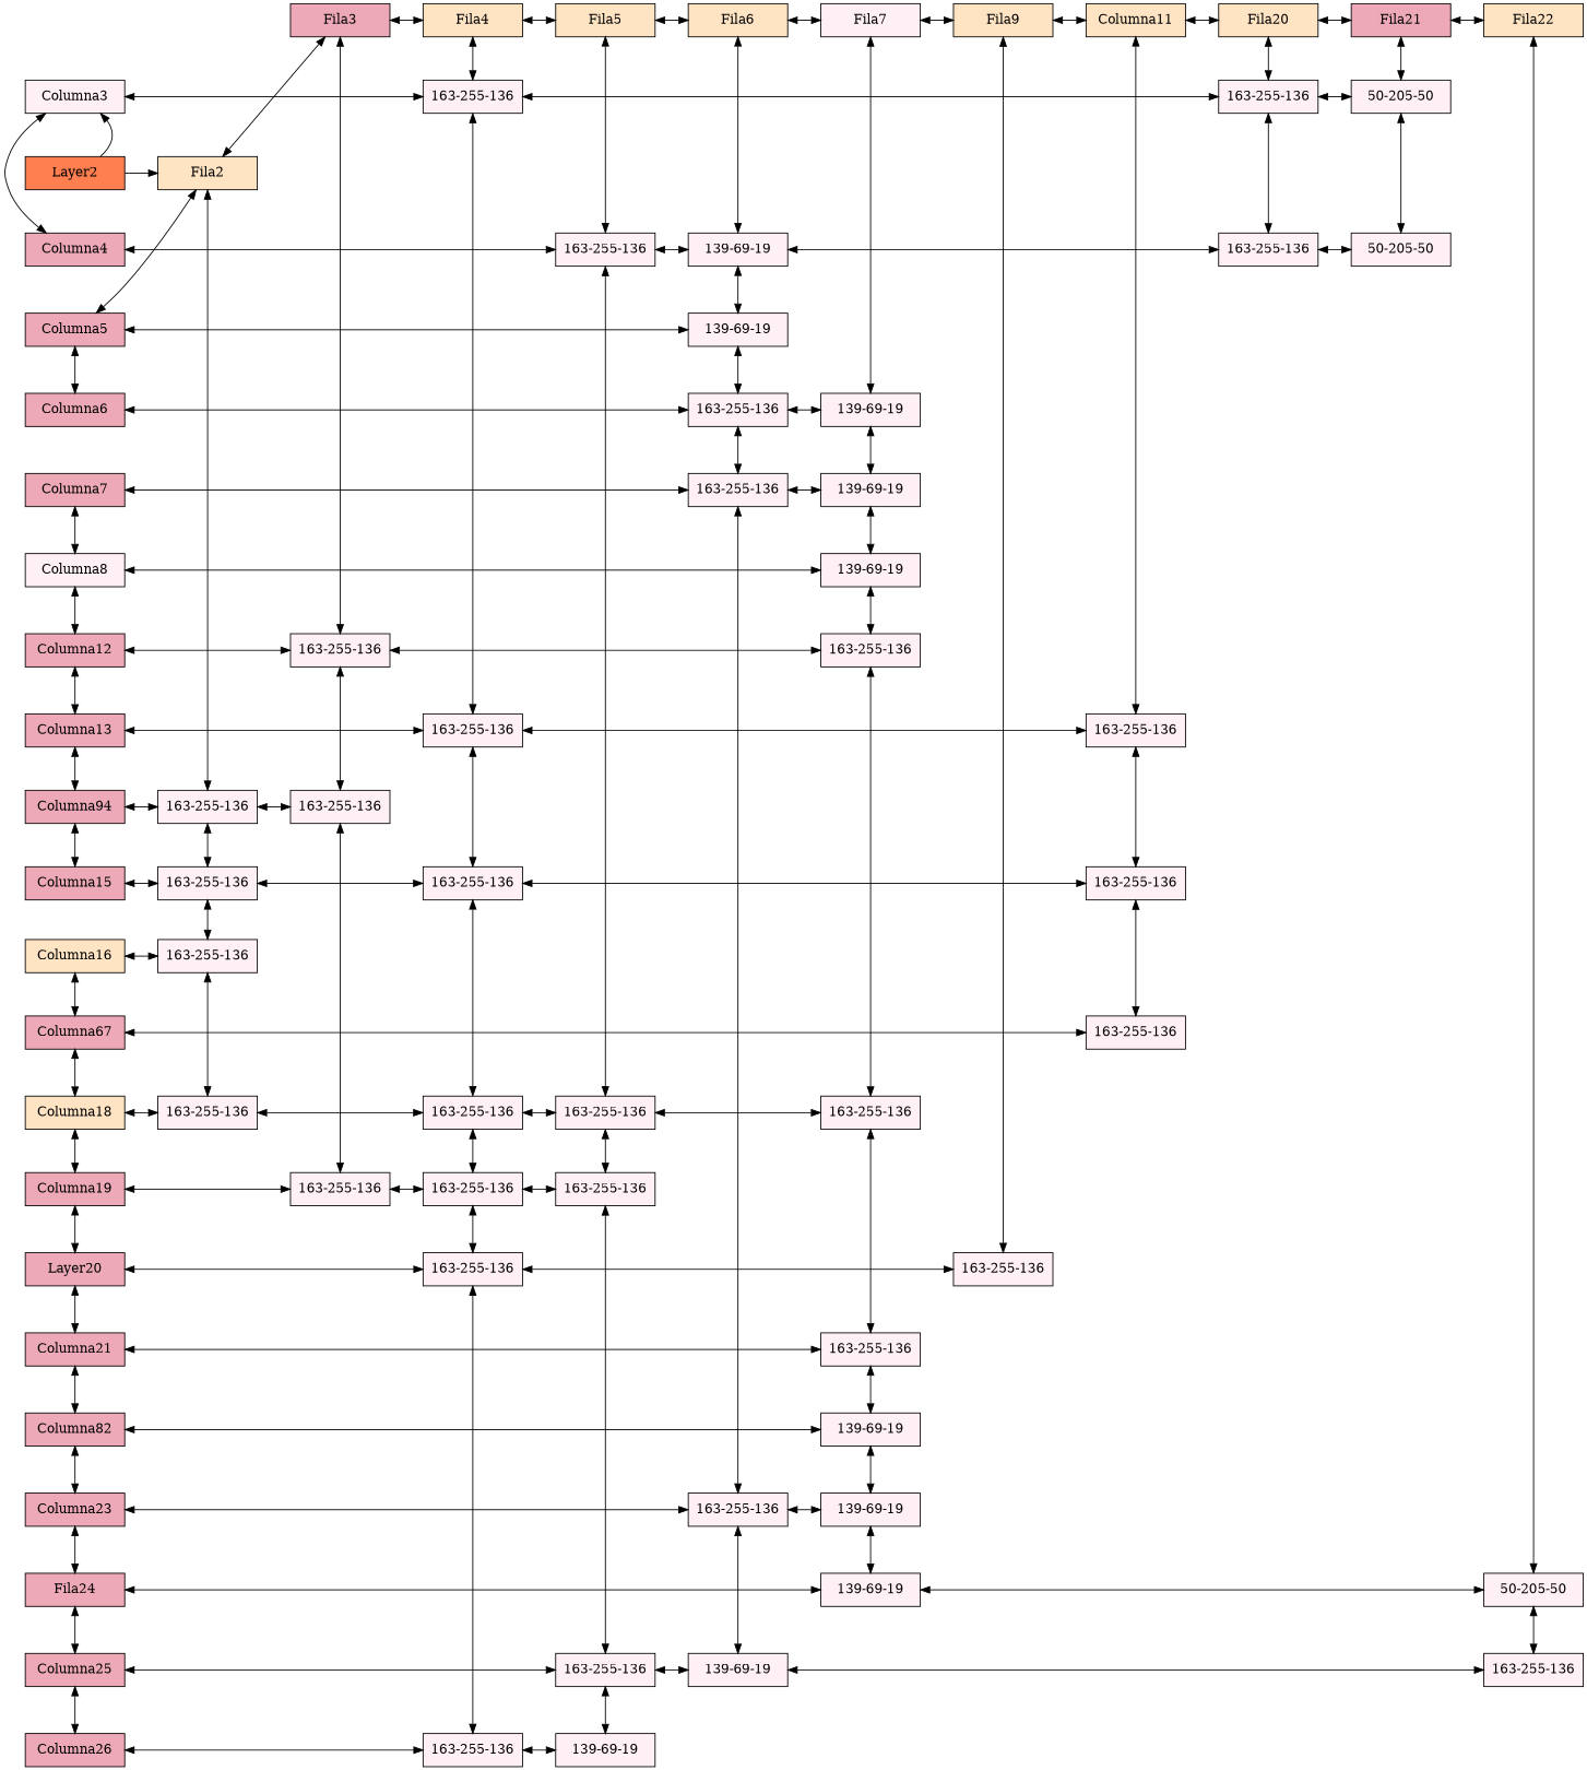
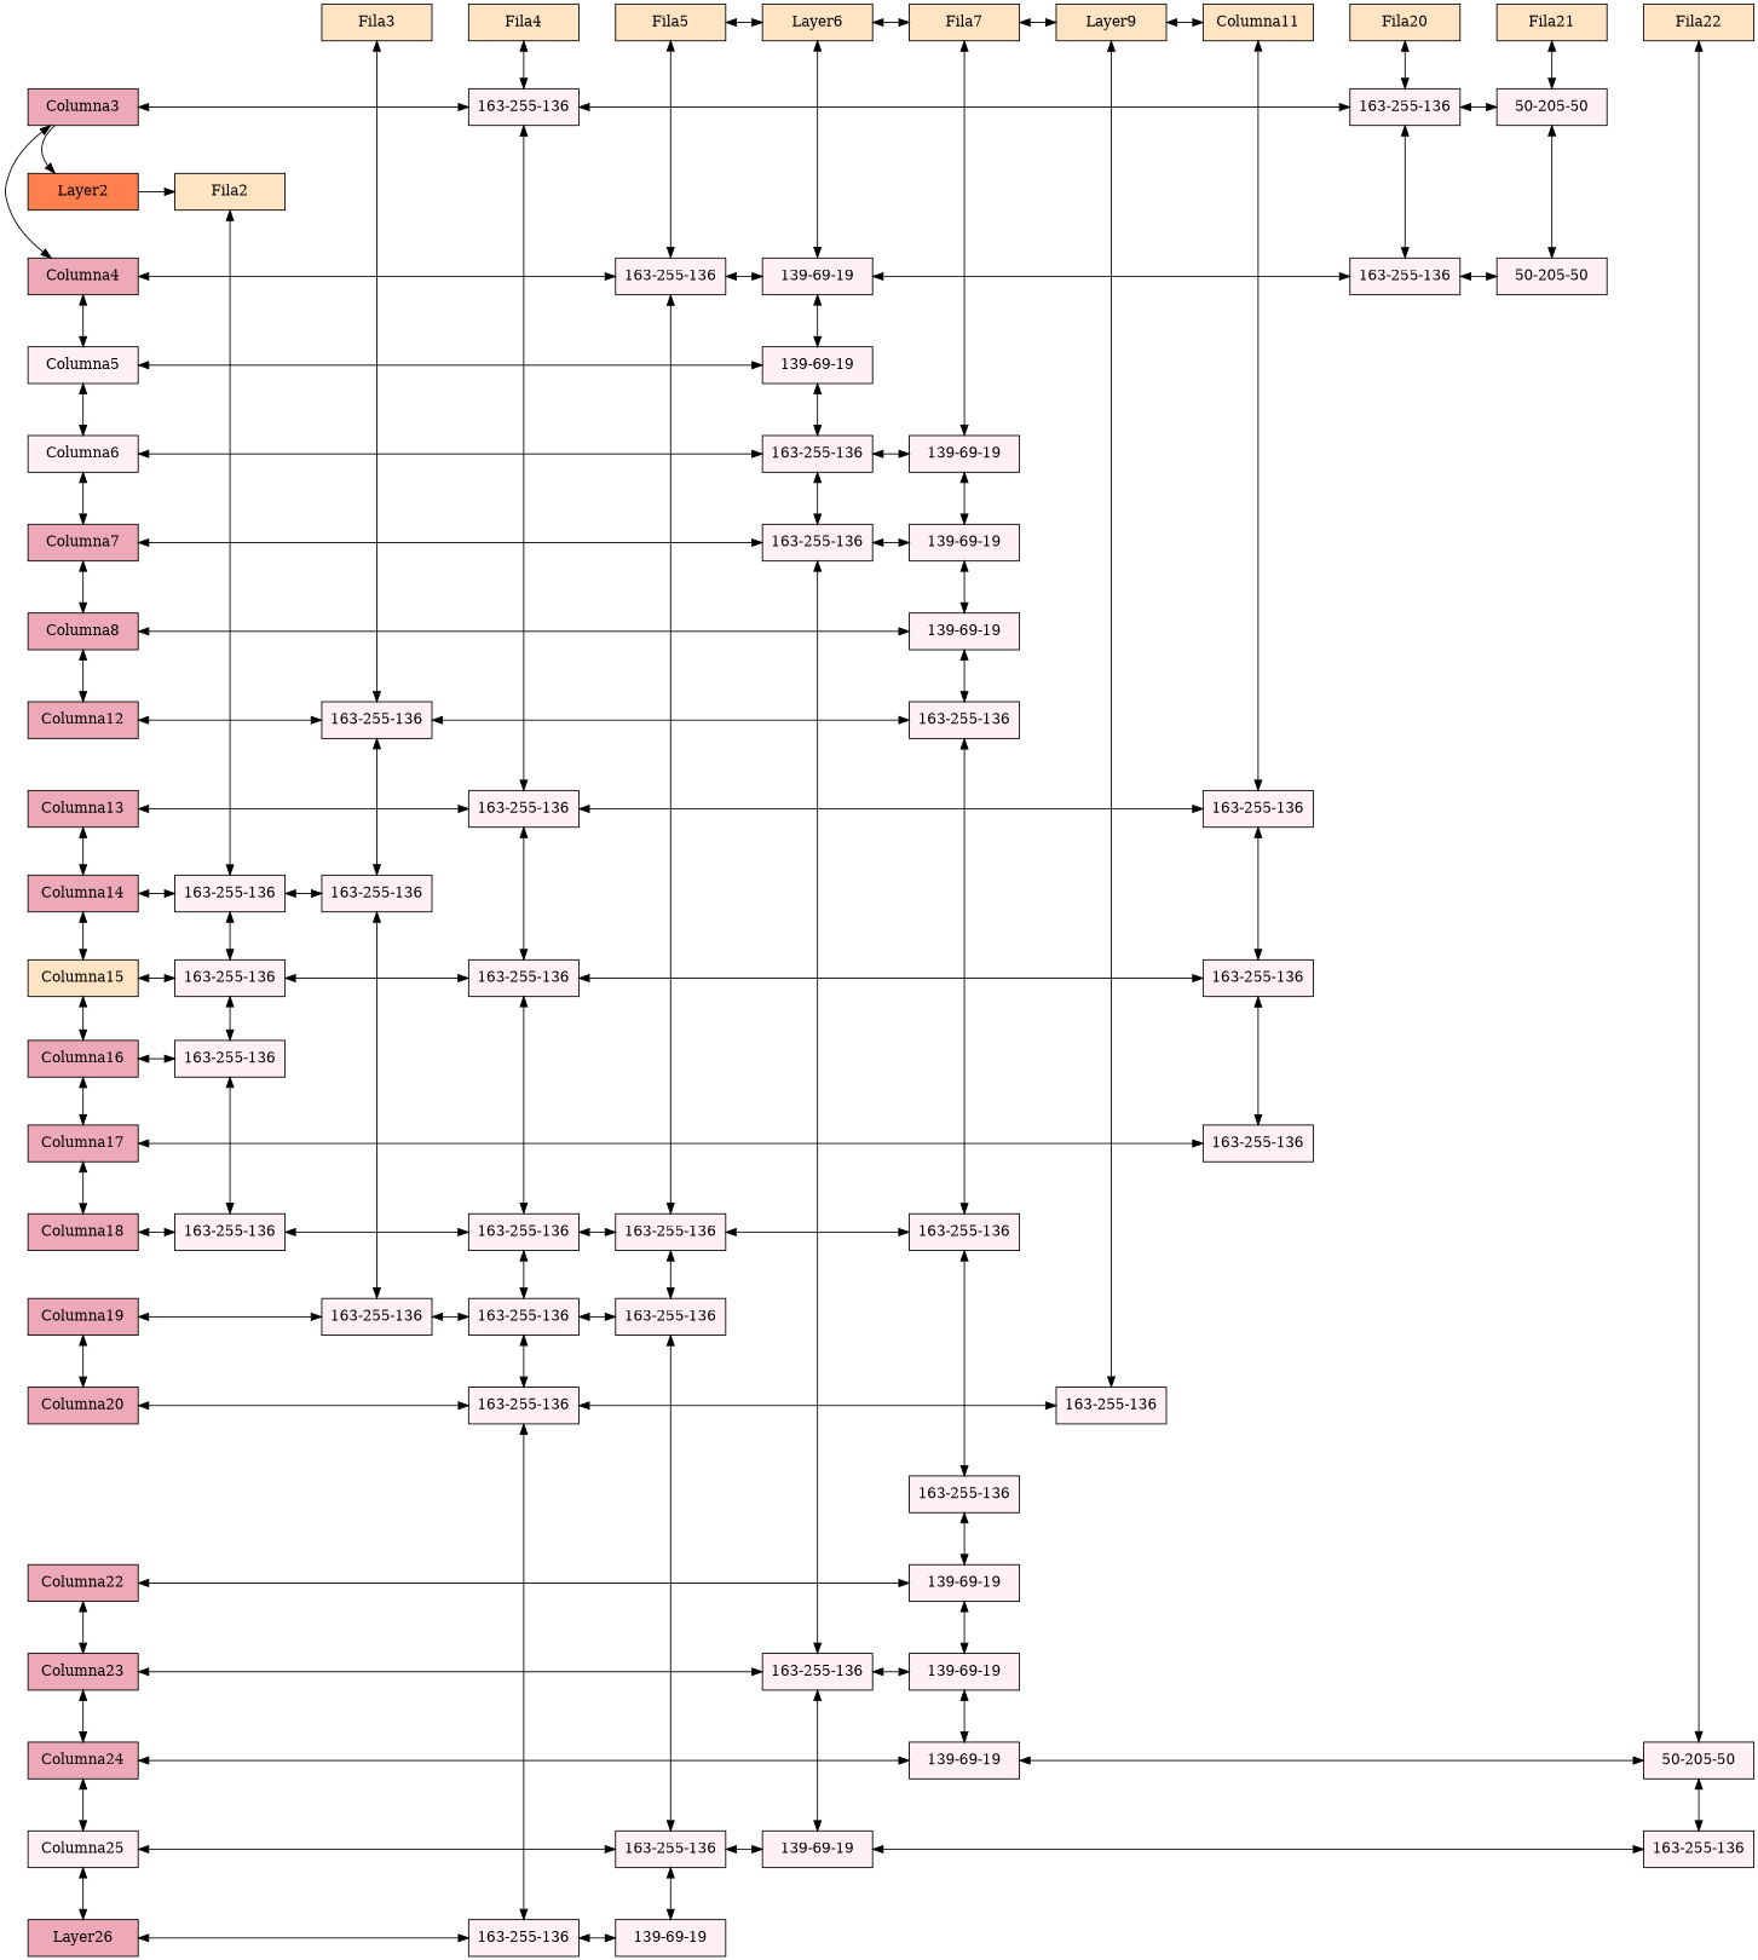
  digraph {
    nodesep=0.6
    rankdir=LR
    ranksep=0.5
    node [fillcolor=lavenderblush1 group=0 shape=box style=filled]
    edge [dir=both]
    n1 [fillcolor=coral label=Layer2 width=1.5]
-   n2 [group=4 label=Columna3 width=1.5]
+   n2 [fillcolor=pink2 group=4 label=Columna3 width=1.5]
    n3 [fillcolor=pink2 group=5 label=Columna4 width=1.5]
-   n4 [fillcolor=pink2 group=6 label=Columna5 width=1.5]
-   n5 [fillcolor=pink2 group=7 label=Columna6 width=1.5]
+   n4 [group=6 label=Columna5 width=1.5]
+   n5 [group=7 label=Columna6 width=1.5]
    n6 [fillcolor=pink2 group=8 label=Columna7 width=1.5]
-   n7 [group=9 label=Columna8 width=1.5]
+   n7 [fillcolor=pink2 group=9 label=Columna8 width=1.5]
    n8 [fillcolor=pink2 group=13 label=Columna12 width=1.5]
    n9 [fillcolor=pink2 group=14 label=Columna13 width=1.5]
-   n10 [fillcolor=pink2 group=15 label=Columna94 width=1.5]
-   n11 [fillcolor=pink2 group=16 label=Columna15 width=1.5]
-   n12 [fillcolor=bisque1 group=17 label=Columna16 width=1.5]
-   n13 [fillcolor=pink2 group=18 label=Columna67 width=1.5]
-   n14 [fillcolor=bisque1 group=19 label=Columna18 width=1.5]
+   n10 [fillcolor=pink2 group=15 label=Columna14 width=1.5]
+   n11 [fillcolor=bisque1 group=16 label=Columna15 width=1.5]
+   n12 [fillcolor=pink2 group=17 label=Columna16 width=1.5]
+   n13 [fillcolor=pink2 group=18 label=Columna17 width=1.5]
+   n14 [fillcolor=pink2 group=19 label=Columna18 width=1.5]
    n15 [fillcolor=pink2 group=20 label=Columna19 width=1.5]
-   n16 [fillcolor=pink2 group=21 label=Layer20 width=1.5]
-   n17 [fillcolor=pink2 group=22 label=Columna21 width=1.5]
-   n18 [fillcolor=pink2 group=23 label=Columna82 width=1.5]
+   n16 [fillcolor=pink2 group=21 label=Columna20 width=1.5]
+   n18 [fillcolor=pink2 group=23 label=Columna22 width=1.5]
    n19 [fillcolor=pink2 group=24 label=Columna23 width=1.5]
-   n20 [fillcolor=pink2 group=25 label=Fila24 width=1.5]
-   n21 [fillcolor=pink2 group=26 label=Columna25 width=1.5]
-   n22 [fillcolor=pink2 group=27 label=Columna26 width=1.5]
+   n20 [fillcolor=pink2 group=25 label=Columna24 width=1.5]
+   n21 [group=26 label=Columna25 width=1.5]
+   n22 [fillcolor=pink2 group=27 label=Layer26 width=1.5]
    n23 [fillcolor=bisque1 label=Fila2 width=1.5]
    n24 [group=15 label="163-255-136" width=1.5]
    n25 [group=16 label="163-255-136" width=1.5]
    n26 [group=17 label="163-255-136" width=1.5]
    n27 [group=19 label="163-255-136" width=1.5]
-   n28 [fillcolor=pink2 label=Fila3 width=1.5]
+   n28 [fillcolor=bisque1 label=Fila3 width=1.5]
    n29 [group=13 label="163-255-136" width=1.5]
    n30 [group=15 label="163-255-136" width=1.5]
    n31 [group=20 label="163-255-136" width=1.5]
    n32 [fillcolor=bisque1 label=Fila4 width=1.5]
    n33 [group=4 label="163-255-136" width=1.5]
    n34 [group=14 label="163-255-136" width=1.5]
    n35 [group=16 label="163-255-136" width=1.5]
    n36 [group=19 label="163-255-136" width=1.5]
    n37 [group=20 label="163-255-136" width=1.5]
    n38 [group=21 label="163-255-136" width=1.5]
    n39 [group=27 label="163-255-136" width=1.5]
    n40 [fillcolor=bisque1 label=Fila5 width=1.5]
    n41 [group=5 label="163-255-136" width=1.5]
    n42 [group=19 label="163-255-136" width=1.5]
    n43 [group=20 label="163-255-136" width=1.5]
    n44 [group=26 label="163-255-136" width=1.5]
    n45 [group=27 label="139-69-19" width=1.5]
-   n46 [fillcolor=bisque1 label=Fila6 width=1.5]
+   n46 [fillcolor=bisque1 label=Layer6 width=1.5]
    n47 [group=5 label="139-69-19" width=1.5]
    n48 [group=6 label="139-69-19" width=1.5]
    n49 [group=7 label="163-255-136" width=1.5]
    n50 [group=8 label="163-255-136" width=1.5]
    n51 [group=24 label="163-255-136" width=1.5]
    n52 [group=26 label="139-69-19" width=1.5]
-   n53 [label=Fila7 width=1.5]
+   n53 [fillcolor=bisque1 label=Fila7 width=1.5]
    n54 [group=7 label="139-69-19" width=1.5]
    n55 [group=8 label="139-69-19" width=1.5]
    n56 [group=9 label="139-69-19" width=1.5]
    n57 [group=13 label="163-255-136" width=1.5]
    n58 [group=19 label="163-255-136" width=1.5]
    n59 [group=22 label="163-255-136" width=1.5]
    n60 [group=23 label="139-69-19" width=1.5]
    n61 [group=24 label="139-69-19" width=1.5]
    n62 [group=25 label="139-69-19" width=1.5]
-   n63 [fillcolor=bisque1 label=Fila9 width=1.5]
+   n63 [fillcolor=bisque1 label=Layer9 width=1.5]
    n64 [group=21 label="163-255-136" width=1.5]
    n65 [fillcolor=bisque1 label=Columna11 width=1.5]
    n66 [group=14 label="163-255-136" width=1.5]
    n67 [group=16 label="163-255-136" width=1.5]
    n68 [group=18 label="163-255-136" width=1.5]
    n69 [fillcolor=bisque1 label=Fila20 width=1.5]
    n70 [group=4 label="163-255-136" width=1.5]
    n71 [group=5 label="163-255-136" width=1.5]
-   n72 [fillcolor=pink2 label=Fila21 width=1.5]
+   n72 [fillcolor=bisque1 label=Fila21 width=1.5]
    n73 [group=4 label="50-205-50" width=1.5]
    n74 [group=5 label="50-205-50" width=1.5]
    n75 [fillcolor=bisque1 label=Fila22 width=1.5]
    n76 [group=25 label="50-205-50" width=1.5]
    n77 [group=26 label="163-255-136" width=1.5]
    subgraph sub_1 {
      rank=same
      n1
      n2
      n3
      n4
      n5
      n6
      n7
      n8
      n9
      n10
      n11
      n12
      n13
      n14
      n15
      n16
-     n17
      n18
      n19
      n20
      n21
      n22
    }
    subgraph sub_2 {
      rank=same
      n23
      n24
      n25
      n26
      n27
    }
    subgraph sub_3 {
      rank=same
      n28
      n29
      n30
      n31
    }
    subgraph sub_4 {
      rank=same
      n32
      n33
      n34
      n35
      n36
      n37
      n38
      n39
    }
    subgraph sub_5 {
      rank=same
      n40
      n41
      n42
      n43
      n44
      n45
    }
    subgraph sub_6 {
      rank=same
      n46
      n47
      n48
      n49
      n50
      n51
      n52
    }
    subgraph sub_7 {
      rank=same
      n53
      n54
      n55
      n56
      n57
      n58
      n59
      n60
      n61
      n62
    }
    subgraph sub_8 {
      rank=same
      n63
      n64
    }
    subgraph sub_9 {
      rank=same
      n65
      n66
      n67
      n68
    }
    subgraph sub_10 {
      rank=same
      n69
      n70
      n71
    }
    subgraph sub_11 {
      rank=same
      n72
      n73
      n74
    }
    subgraph sub_12 {
      rank=same
      n75
      n76
      n77
    }
-   n1 -> n2 [dir=""]
+   n2 -> n1 [dir=""]
    n1 -> n23 [dir=""]
    n2 -> n3
    n2 -> n33
-   n23 -> n4
+   n3 -> n4
    n3 -> n41
    n4 -> n5
    n4 -> n48
+   n5 -> n6
    n5 -> n49
    n6 -> n7
    n6 -> n50
    n7 -> n8
    n7 -> n56
-   n8 -> n9
    n8 -> n29
    n9 -> n10
    n9 -> n34
    n10 -> n11
    n10 -> n24
+   n11 -> n12
    n11 -> n25
    n12 -> n13
    n12 -> n26
    n13 -> n14
    n13 -> n68
-   n14 -> n15
    n14 -> n27
    n15 -> n16
    n15 -> n31
-   n16 -> n17
    n16 -> n38
-   n17 -> n18
-   n17 -> n59
    n18 -> n19
    n18 -> n60
    n19 -> n20
    n19 -> n51
    n20 -> n21
    n20 -> n62
    n21 -> n22
    n21 -> n44
    n22 -> n39
    n23 -> n24
-   n23 -> n28
    n24 -> n25
    n25 -> n26
    n26 -> n27
    n28 -> n29
-   n28 -> n32
    n29 -> n30
    n30 -> n24
    n30 -> n31
    n32 -> n33
-   n32 -> n40
    n33 -> n34
    n34 -> n35
    n35 -> n25
    n35 -> n36
    n36 -> n27
    n36 -> n37
    n37 -> n31
    n37 -> n38
    n38 -> n39
    n40 -> n41
    n40 -> n46
    n41 -> n42
    n42 -> n36
    n42 -> n43
    n43 -> n37
    n43 -> n44
    n44 -> n45
    n45 -> n39
    n46 -> n47
    n46 -> n53
    n47 -> n41
    n47 -> n48
    n48 -> n49
    n49 -> n50
    n50 -> n51
    n51 -> n52
    n52 -> n44
    n53 -> n54
    n53 -> n63
    n54 -> n49
    n54 -> n55
    n55 -> n50
    n55 -> n56
    n56 -> n57
    n57 -> n29
    n57 -> n58
    n58 -> n42
    n58 -> n59
    n59 -> n60
    n60 -> n61
    n61 -> n51
    n61 -> n62
    n63 -> n64
    n63 -> n65
    n64 -> n38
    n65 -> n66
-   n65 -> n69
    n66 -> n34
    n66 -> n67
    n67 -> n35
    n67 -> n68
    n69 -> n70
-   n69 -> n72
    n70 -> n33
    n70 -> n71
    n71 -> n47
    n72 -> n73
-   n72 -> n75
    n73 -> n70
    n73 -> n74
    n74 -> n71
    n75 -> n76
    n76 -> n62
    n76 -> n77
    n77 -> n52
  }
